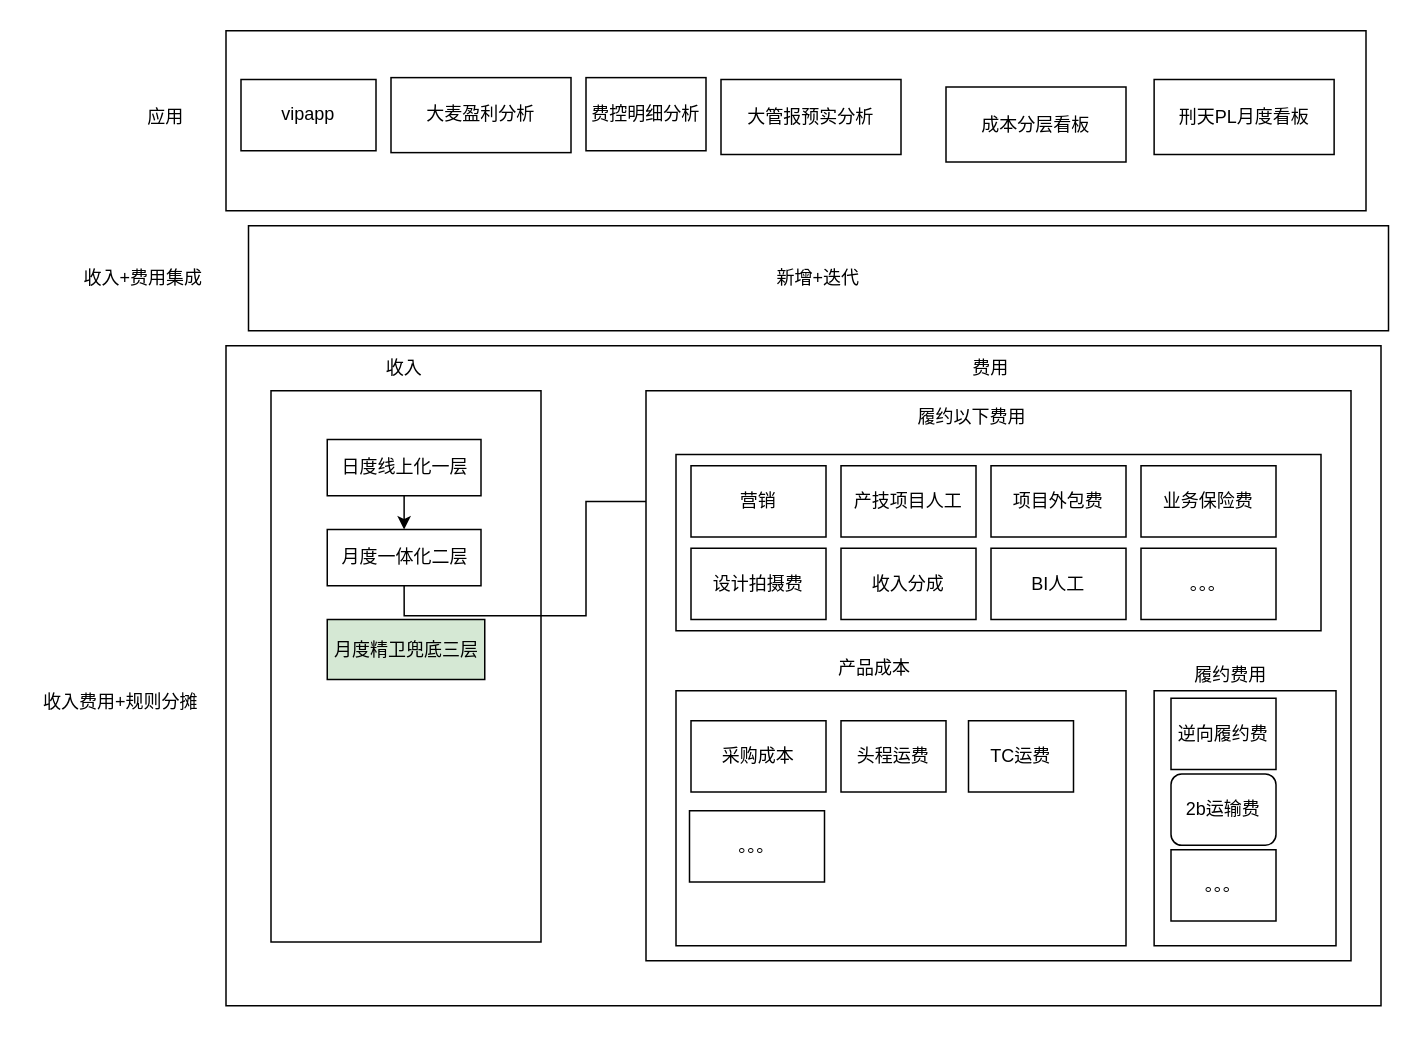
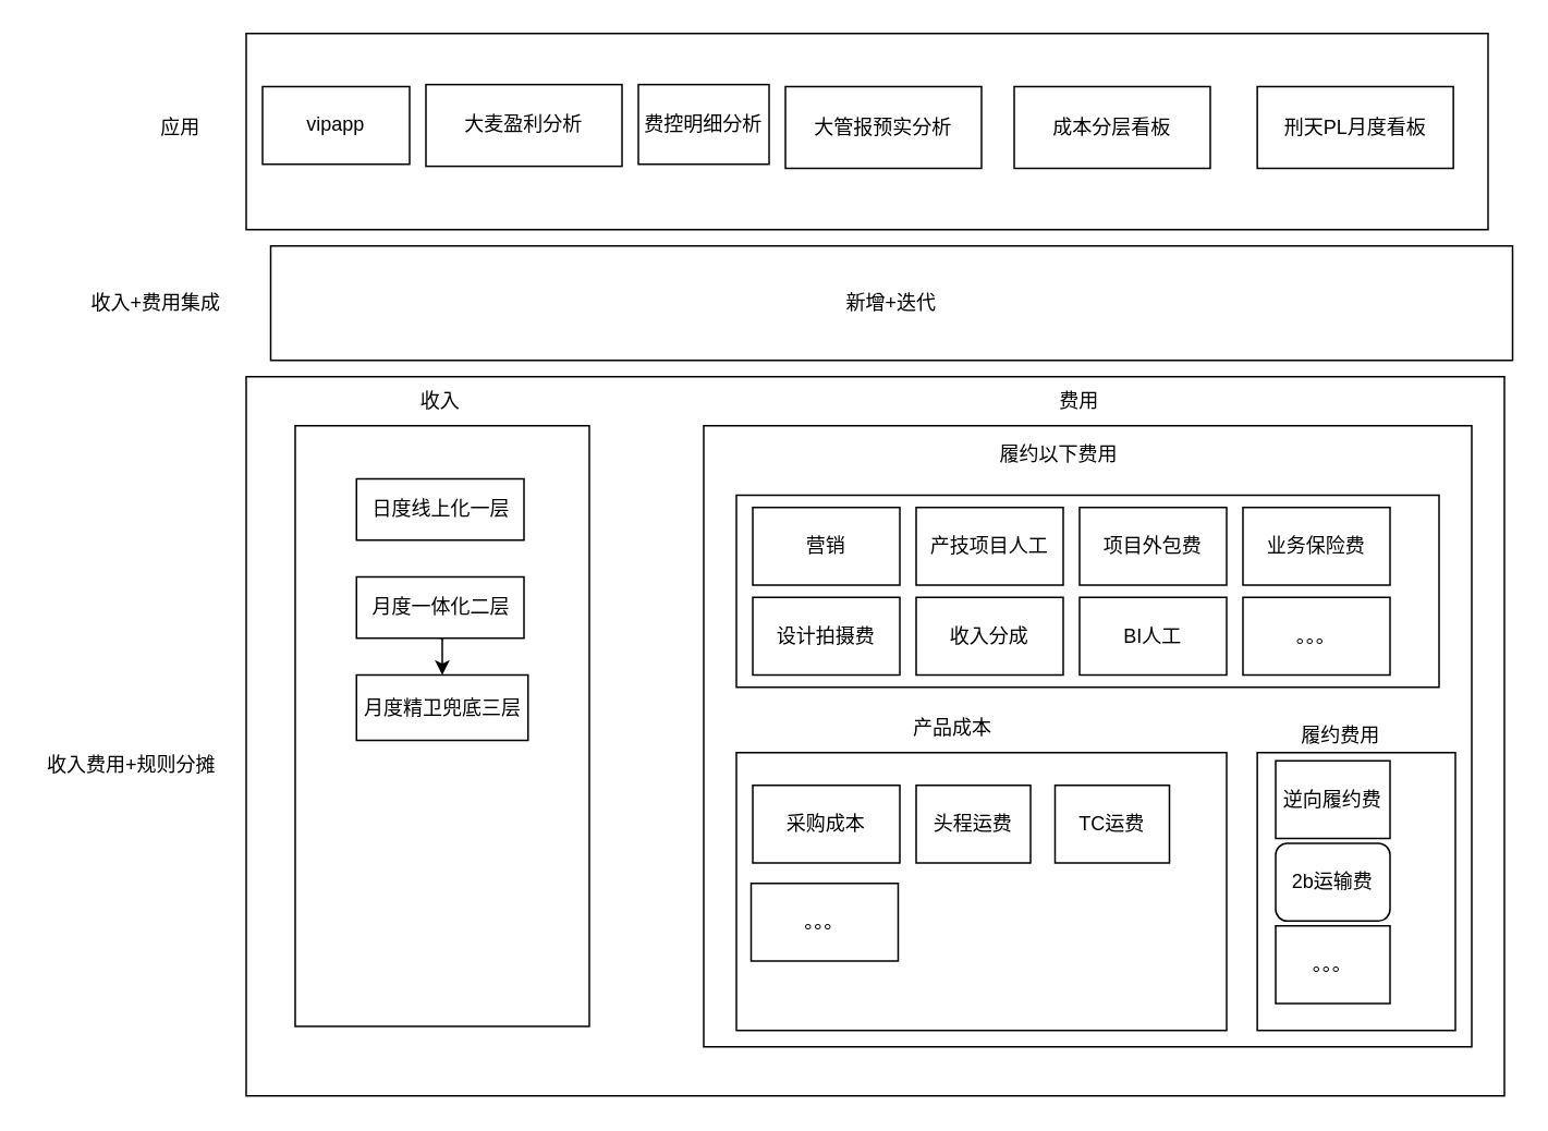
  <mxCell id="0" />
  <mxCell id="1" parent="0" />
  <mxCell id="2" value="" style="rounded=0;whiteSpace=wrap;html=1;" vertex="1" parent="1"><mxGeometry x="150" y="20" width="760" height="120" as="geometry" /></mxCell>
  <mxCell id="3" value="vipapp" style="rounded=0;whiteSpace=wrap;html=1;" vertex="1" parent="1"><mxGeometry x="160" y="52.5" width="90" height="47.5" as="geometry" /></mxCell>
  <mxCell id="4" value="大麦盈利分析" style="rounded=0;whiteSpace=wrap;html=1;" vertex="1" parent="1"><mxGeometry x="260" y="51.25" width="120" height="50" as="geometry" /></mxCell>
  <mxCell id="5" value="大管报预实分析" style="rounded=0;whiteSpace=wrap;html=1;" vertex="1" parent="1"><mxGeometry x="480" y="52.5" width="120" height="50" as="geometry" /></mxCell>
- <mxCell id="6" value="成本分层看板" style="rounded=0;whiteSpace=wrap;html=1;" vertex="1" parent="1"><mxGeometry x="630" y="57.5" width="120" height="50" as="geometry" /></mxCell>
+ <mxCell id="6" value="成本分层看板" style="rounded=0;whiteSpace=wrap;html=1;" vertex="1" parent="1"><mxGeometry x="620" y="52.5" width="120" height="50" as="geometry" /></mxCell>
  <mxCell id="7" value="应用" style="text;html=1;align=center;verticalAlign=middle;whiteSpace=wrap;rounded=0;" vertex="1" parent="1"><mxGeometry x="80" y="62.5" width="60" height="30" as="geometry" /></mxCell>
  <mxCell id="8" value="刑天PL月度看板" style="rounded=0;whiteSpace=wrap;html=1;" vertex="1" parent="1"><mxGeometry x="768.75" y="52.5" width="120" height="50" as="geometry" /></mxCell>
  <mxCell id="9" value="新增+迭代" style="rounded=0;whiteSpace=wrap;html=1;" vertex="1" parent="1"><mxGeometry x="165" y="150" width="760" height="70" as="geometry" /></mxCell>
  <mxCell id="10" value="收入+费用集成" style="text;html=1;align=center;verticalAlign=middle;whiteSpace=wrap;rounded=0;" vertex="1" parent="1"><mxGeometry x="50" y="170" width="90" height="30" as="geometry" /></mxCell>
  <mxCell id="11" value="" style="rounded=0;whiteSpace=wrap;html=1;" vertex="1" parent="1"><mxGeometry x="150" y="230" width="770" height="440" as="geometry" /></mxCell>
  <mxCell id="12" value="" style="rounded=0;whiteSpace=wrap;html=1;" vertex="1" parent="1"><mxGeometry x="180" y="260" width="180" height="367.5" as="geometry" /></mxCell>
  <mxCell id="13" value="收入" style="text;html=1;align=center;verticalAlign=middle;whiteSpace=wrap;rounded=0;" vertex="1" parent="1"><mxGeometry x="238.75" y="230" width="60" height="30" as="geometry" /></mxCell>
  <mxCell id="14" value="收入费用+规则分摊" style="text;html=1;align=center;verticalAlign=middle;whiteSpace=wrap;rounded=0;" vertex="1" parent="1"><mxGeometry x="20" y="452.5" width="120" height="30" as="geometry" /></mxCell>
  <mxCell id="15" value="费控明细分析" style="rounded=0;whiteSpace=wrap;html=1;" vertex="1" parent="1"><mxGeometry x="390" y="51.25" width="80" height="48.75" as="geometry" /></mxCell>
- <mxCell id="16" style="edgeStyle=orthogonalEdgeStyle;rounded=0;orthogonalLoop=1;jettySize=auto;html=1;exitX=0.5;exitY=1;exitDx=0;exitDy=0;entryX=0.5;entryY=0;entryDx=0;entryDy=0;" edge="1" parent="1" source="17" target="19"><mxGeometry relative="1" as="geometry" /></mxCell>
  <mxCell id="17" value="日度线上化一层" style="rounded=0;whiteSpace=wrap;html=1;" vertex="1" parent="1"><mxGeometry x="217.5" y="292.5" width="102.5" height="37.5" as="geometry" /></mxCell>
- <mxCell id="18" style="edgeStyle=orthogonalEdgeStyle;rounded=0;orthogonalLoop=1;jettySize=auto;html=1;exitX=0.5;exitY=1;exitDx=0;exitDy=0;" edge="1" parent="1" source="19" target="27"><mxGeometry relative="1" as="geometry" /></mxCell>
+ <mxCell id="18" style="edgeStyle=orthogonalEdgeStyle;rounded=0;orthogonalLoop=1;jettySize=auto;html=1;exitX=0.5;exitY=1;exitDx=0;exitDy=0;entryX=0.5;entryY=0;entryDx=0;entryDy=0;" edge="1" parent="1" source="19" target="20"><mxGeometry relative="1" as="geometry" /></mxCell>
  <mxCell id="19" value="月度一体化二层" style="rounded=0;whiteSpace=wrap;html=1;" vertex="1" parent="1"><mxGeometry x="217.5" y="352.5" width="102.5" height="37.5" as="geometry" /></mxCell>
- <mxCell id="20" value="月度精卫兜底三层" style="rounded=0;whiteSpace=wrap;html=1;fillColor=#d5e8d4;" vertex="1" parent="1"><mxGeometry x="217.5" y="412.5" width="105" height="40" as="geometry" /></mxCell>
+ <mxCell id="20" value="月度精卫兜底三层" style="rounded=0;whiteSpace=wrap;html=1;" vertex="1" parent="1"><mxGeometry x="217.5" y="412.5" width="105" height="40" as="geometry" /></mxCell>
  <mxCell id="21" value="" style="rounded=0;whiteSpace=wrap;html=1;" vertex="1" parent="1"><mxGeometry x="430" y="260" width="470" height="380" as="geometry" /></mxCell>
  <mxCell id="22" value="费用" style="text;html=1;align=center;verticalAlign=middle;whiteSpace=wrap;rounded=0;" vertex="1" parent="1"><mxGeometry x="630" y="230" width="60" height="30" as="geometry" /></mxCell>
  <mxCell id="23" value="" style="rounded=0;whiteSpace=wrap;html=1;" vertex="1" parent="1"><mxGeometry x="768.75" y="460" width="121.25" height="170" as="geometry" /></mxCell>
  <mxCell id="24" value="履约费用" style="text;html=1;align=center;verticalAlign=middle;whiteSpace=wrap;rounded=0;" vertex="1" parent="1"><mxGeometry x="790" y="435" width="60" height="30" as="geometry" /></mxCell>
  <mxCell id="25" value="" style="rounded=0;whiteSpace=wrap;html=1;" vertex="1" parent="1"><mxGeometry x="450" y="302.5" width="430" height="117.5" as="geometry" /></mxCell>
  <mxCell id="26" value="履约以下费用" style="text;html=1;align=center;verticalAlign=middle;whiteSpace=wrap;rounded=0;" vertex="1" parent="1"><mxGeometry x="610" y="262.5" width="74.75" height="30" as="geometry" /></mxCell>
  <mxCell id="27" value="营销" style="rounded=0;whiteSpace=wrap;html=1;" vertex="1" parent="1"><mxGeometry x="460" y="310" width="90" height="47.5" as="geometry" /></mxCell>
  <mxCell id="28" value="收入分成" style="rounded=0;whiteSpace=wrap;html=1;" vertex="1" parent="1"><mxGeometry x="560" y="365" width="90" height="47.5" as="geometry" /></mxCell>
  <mxCell id="29" value="设计拍摄费" style="rounded=0;whiteSpace=wrap;html=1;" vertex="1" parent="1"><mxGeometry x="460" y="365" width="90" height="47.5" as="geometry" /></mxCell>
  <mxCell id="30" value="产技项目人工" style="rounded=0;whiteSpace=wrap;html=1;" vertex="1" parent="1"><mxGeometry x="560" y="310" width="90" height="47.5" as="geometry" /></mxCell>
  <mxCell id="31" value="" style="rounded=0;whiteSpace=wrap;html=1;" vertex="1" parent="1"><mxGeometry x="450" y="460" width="300" height="170" as="geometry" /></mxCell>
  <mxCell id="32" value="产品成本" style="text;html=1;align=center;verticalAlign=middle;whiteSpace=wrap;rounded=0;" vertex="1" parent="1"><mxGeometry x="545.25" y="430" width="74.75" height="30" as="geometry" /></mxCell>
  <mxCell id="33" value="采购成本" style="rounded=0;whiteSpace=wrap;html=1;" vertex="1" parent="1"><mxGeometry x="460" y="480" width="90" height="47.5" as="geometry" /></mxCell>
  <mxCell id="34" value="头程运费" style="rounded=0;whiteSpace=wrap;html=1;" vertex="1" parent="1"><mxGeometry x="560" y="480" width="70" height="47.5" as="geometry" /></mxCell>
  <mxCell id="35" value="TC运费" style="rounded=0;whiteSpace=wrap;html=1;" vertex="1" parent="1"><mxGeometry x="645" y="480" width="70" height="47.5" as="geometry" /></mxCell>
  <mxCell id="36" value="项目外包费" style="rounded=0;whiteSpace=wrap;html=1;" vertex="1" parent="1"><mxGeometry x="660" y="310" width="90" height="47.5" as="geometry" /></mxCell>
  <mxCell id="37" value="逆向履约费" style="rounded=0;whiteSpace=wrap;html=1;" vertex="1" parent="1"><mxGeometry x="780" y="465" width="70" height="47.5" as="geometry" /></mxCell>
  <mxCell id="38" value="BI人工" style="rounded=0;whiteSpace=wrap;html=1;" vertex="1" parent="1"><mxGeometry x="660" y="365" width="90" height="47.5" as="geometry" /></mxCell>
  <mxCell id="39" value="2b运输费" style="whiteSpace=wrap;html=1;rounded=1;" vertex="1" parent="1"><mxGeometry x="780" y="515.5" width="70" height="47.5" as="geometry" /></mxCell>
  <mxCell id="40" value="。。。" style="rounded=0;whiteSpace=wrap;html=1;" vertex="1" parent="1"><mxGeometry x="459" y="540" width="90" height="47.5" as="geometry" /></mxCell>
  <mxCell id="41" value="业务保险费" style="rounded=0;whiteSpace=wrap;html=1;" vertex="1" parent="1"><mxGeometry x="760" y="310" width="90" height="47.5" as="geometry" /></mxCell>
  <mxCell id="42" value="。。。" style="rounded=0;whiteSpace=wrap;html=1;" vertex="1" parent="1"><mxGeometry x="760" y="365" width="90" height="47.5" as="geometry" /></mxCell>
  <mxCell id="43" value="。。。" style="rounded=0;whiteSpace=wrap;html=1;" vertex="1" parent="1"><mxGeometry x="780" y="566" width="70" height="47.5" as="geometry" /></mxCell>
